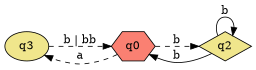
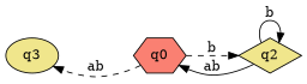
  digraph {
    rankdir=LR
    node [fillcolor=khaki style=filled]
    edge [style=dashed]
    q3 [shape=ellipse]
    q0 [fillcolor=salmon shape=hexagon]
    q2 [shape=diamond]
-   q3 -> q0 [label="b | bb"]
-   q0 -> q3 [label=a]
+   q0 -> q3 [label=ab]
    q0 -> q2 [label=b]
-   q2 -> q0 [label=b style=solid]
+   q2 -> q0 [label=ab style=solid]
    q2 -> q2 [label=b style=solid]
  }
